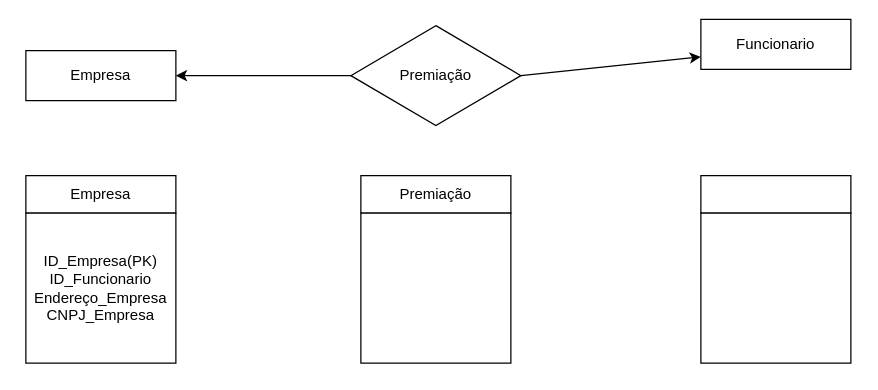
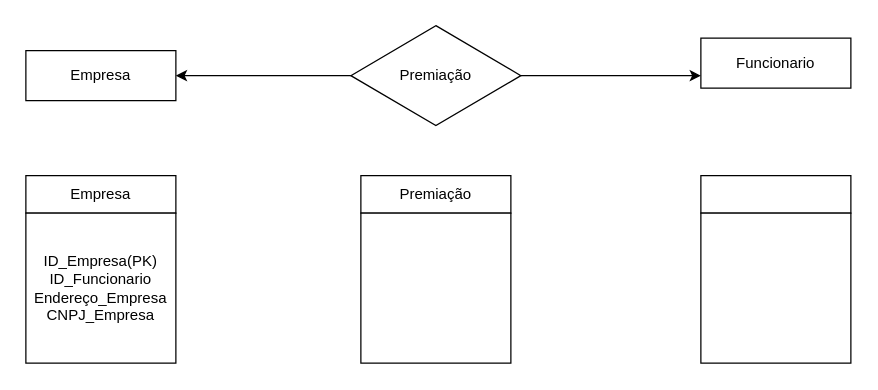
  <mxCell id="0" />
  <mxCell id="1" parent="0" />
  <mxCell id="2" value="Empresa" style="rounded=0;whiteSpace=wrap;html=1;" vertex="1" parent="1"><mxGeometry x="20" y="40" width="120" height="40" as="geometry" /></mxCell>
  <mxCell id="3" value="Premiação" style="rhombus;whiteSpace=wrap;html=1;" vertex="1" parent="1"><mxGeometry x="280" y="20" width="136" height="80" as="geometry" /></mxCell>
- <mxCell id="4" value="Funcionario" style="rounded=0;whiteSpace=wrap;html=1;" vertex="1" parent="1"><mxGeometry x="560" y="15" width="120" height="40" as="geometry" /></mxCell>
+ <mxCell id="4" value="Funcionario" style="rounded=0;whiteSpace=wrap;html=1;" vertex="1" parent="1"><mxGeometry x="560" y="30" width="120" height="40" as="geometry" /></mxCell>
  <mxCell id="5" value="" style="endArrow=classic;html=1;rounded=0;entryX=1;entryY=0.5;entryDx=0;entryDy=0;exitX=0;exitY=0.5;exitDx=0;exitDy=0;" edge="1" parent="1" source="3" target="2"><mxGeometry width="50" height="50" relative="1" as="geometry"><mxPoint x="190" y="90" as="sourcePoint" /><mxPoint x="240" y="40" as="targetPoint" /></mxGeometry></mxCell>
  <mxCell id="6" value="" style="endArrow=classic;html=1;rounded=0;entryX=0;entryY=0.75;entryDx=0;entryDy=0;exitX=1;exitY=0.5;exitDx=0;exitDy=0;" edge="1" parent="1" source="3" target="4"><mxGeometry width="50" height="50" relative="1" as="geometry"><mxPoint x="420" y="60" as="sourcePoint" /><mxPoint x="490" y="20" as="targetPoint" /></mxGeometry></mxCell>
  <mxCell id="7" value="Empresa" style="rounded=0;whiteSpace=wrap;html=1;" vertex="1" parent="1"><mxGeometry x="20" y="140" width="120" height="30" as="geometry" /></mxCell>
  <mxCell id="8" value="ID_Empresa(PK)&lt;br&gt;ID_Funcionario&lt;br&gt;Endereço_Empresa&lt;br&gt;CNPJ_Empresa" style="whiteSpace=wrap;html=1;aspect=fixed;" vertex="1" parent="1"><mxGeometry x="20" y="170" width="120" height="120" as="geometry" /></mxCell>
  <mxCell id="9" value="Premiação" style="rounded=0;whiteSpace=wrap;html=1;" vertex="1" parent="1"><mxGeometry x="288" y="140" width="120" height="30" as="geometry" /></mxCell>
  <mxCell id="10" value="" style="whiteSpace=wrap;html=1;aspect=fixed;" vertex="1" parent="1"><mxGeometry x="288" y="170" width="120" height="120" as="geometry" /></mxCell>
  <mxCell id="11" value="" style="rounded=0;whiteSpace=wrap;html=1;" vertex="1" parent="1"><mxGeometry x="560" y="140" width="120" height="30" as="geometry" /></mxCell>
  <mxCell id="12" value="" style="whiteSpace=wrap;html=1;aspect=fixed;" vertex="1" parent="1"><mxGeometry x="560" y="170" width="120" height="120" as="geometry" /></mxCell>
